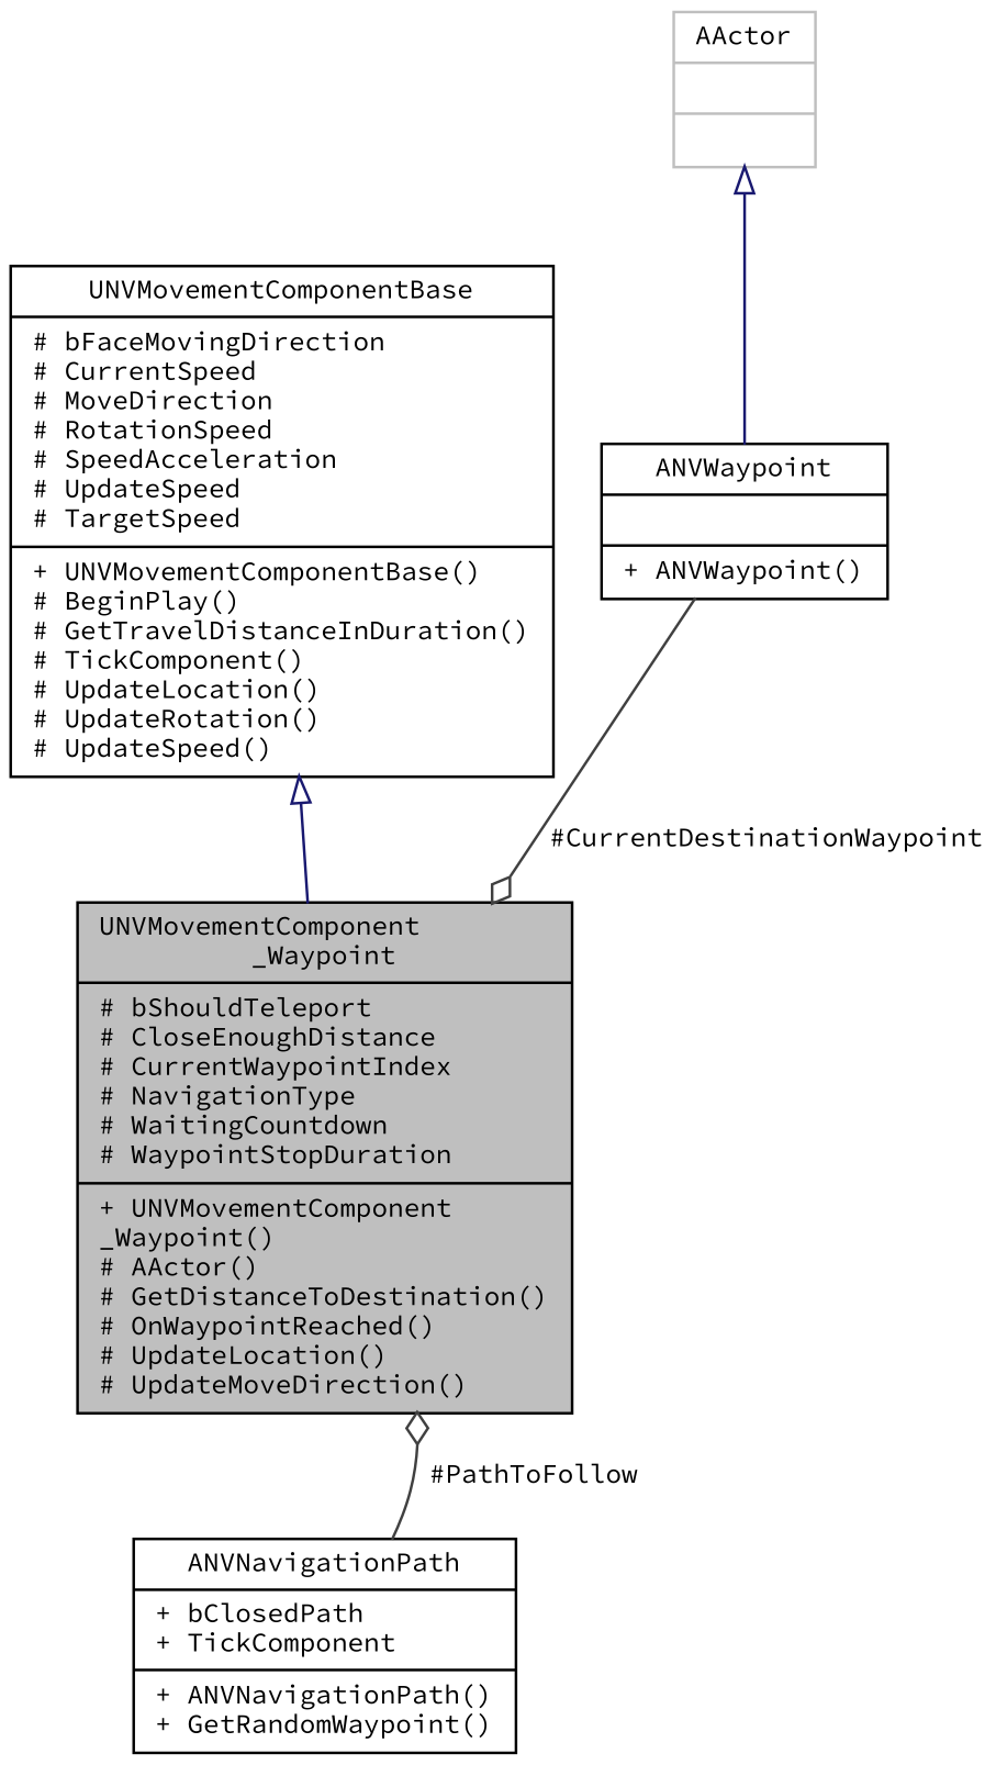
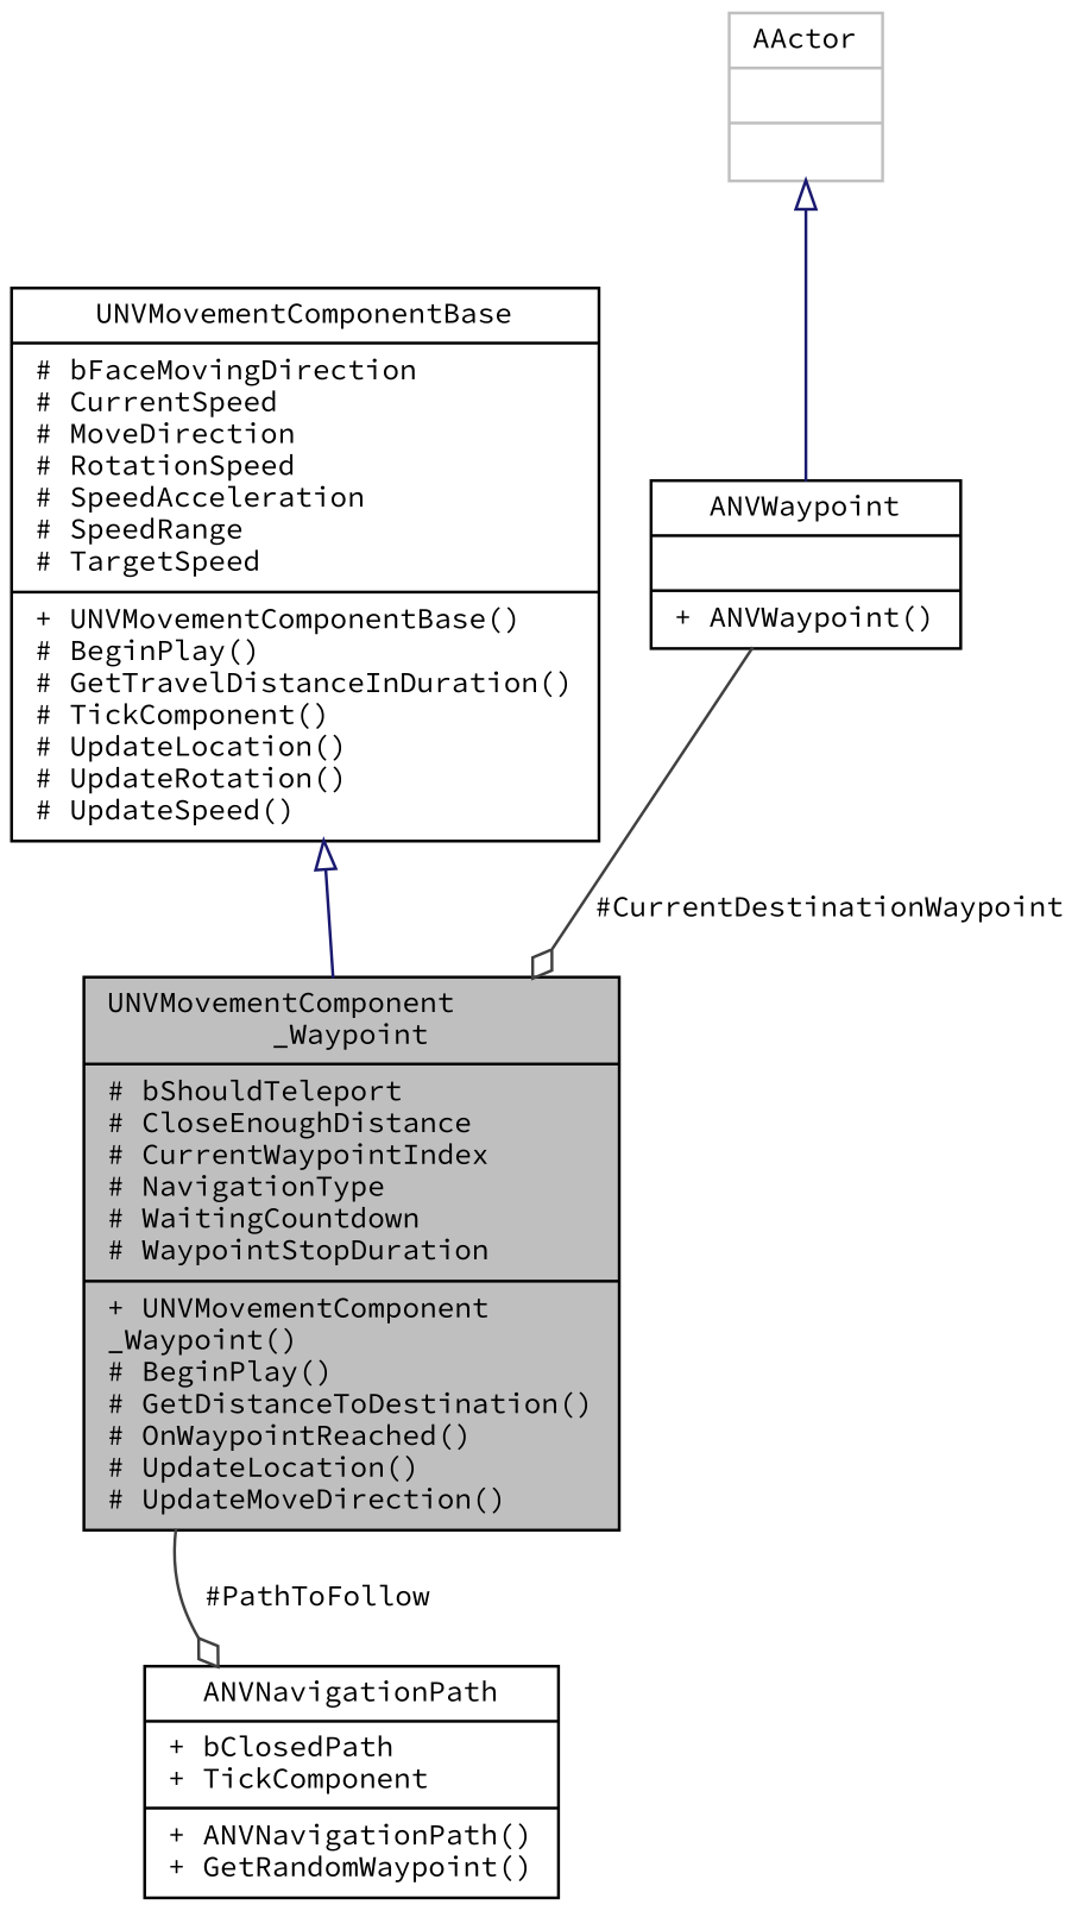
  digraph {
    fontname="Source Code Pro"
    node [color=black fillcolor=white fontname="Source Code Pro" fontsize=10 shape=record style=filled]
    edge [color=midnightblue fontname="Source Code Pro" fontsize=10 labelfontname=Helvetica labelfontsize=10 style=solid]
-   n1 [fillcolor=grey75 fontcolor=black height=0.2 label="{UNVMovementComponent\l_Waypoint\n|# bShouldTeleport\l# CloseEnoughDistance\l# CurrentWaypointIndex\l# NavigationType\l# WaitingCountdown\l# WaypointStopDuration\l|+ UNVMovementComponent\l_Waypoint()\l# AActor()\l# GetDistanceToDestination()\l# OnWaypointReached()\l# UpdateLocation()\l# UpdateMoveDirection()\l}" width=0.4]
-   n2 [height=0.2 label="{UNVMovementComponentBase\n|# bFaceMovingDirection\l# CurrentSpeed\l# MoveDirection\l# RotationSpeed\l# SpeedAcceleration\l# UpdateSpeed\l# TargetSpeed\l|+ UNVMovementComponentBase()\l# BeginPlay()\l# GetTravelDistanceInDuration()\l# TickComponent()\l# UpdateLocation()\l# UpdateRotation()\l# UpdateSpeed()\l}" width=0.4]
+   n1 [fillcolor=grey75 fontcolor=black height=0.2 label="{UNVMovementComponent\l_Waypoint\n|# bShouldTeleport\l# CloseEnoughDistance\l# CurrentWaypointIndex\l# NavigationType\l# WaitingCountdown\l# WaypointStopDuration\l|+ UNVMovementComponent\l_Waypoint()\l# BeginPlay()\l# GetDistanceToDestination()\l# OnWaypointReached()\l# UpdateLocation()\l# UpdateMoveDirection()\l}" width=0.4]
+   n2 [height=0.2 label="{UNVMovementComponentBase\n|# bFaceMovingDirection\l# CurrentSpeed\l# MoveDirection\l# RotationSpeed\l# SpeedAcceleration\l# SpeedRange\l# TargetSpeed\l|+ UNVMovementComponentBase()\l# BeginPlay()\l# GetTravelDistanceInDuration()\l# TickComponent()\l# UpdateLocation()\l# UpdateRotation()\l# UpdateSpeed()\l}" width=0.4]
    n3 [height=0.2 label="{ANVWaypoint\n||+ ANVWaypoint()\l}" width=0.4]
    n4 [color=grey75 height=0.2 label="{AActor\n||}" width=0.4]
    n5 [height=0.2 label="{ANVNavigationPath\n|+ bClosedPath\l+ TickComponent\l|+ ANVNavigationPath()\l+ GetRandomWaypoint()\l}" width=0.4]
    n2 -> n1 [arrowtail=onormal dir=back]
    n3 -> n1 [arrowhead=odiamond color=grey25 label=" #CurrentDestinationWaypoint"]
    n4 -> n3 [arrowtail=onormal dir=back]
-   n5 -> n1 [arrowhead=odiamond color=grey25 label=" #PathToFollow"]
+   n1 -> n5 [arrowhead=odiamond color=grey25 label=" #PathToFollow"]
  }
